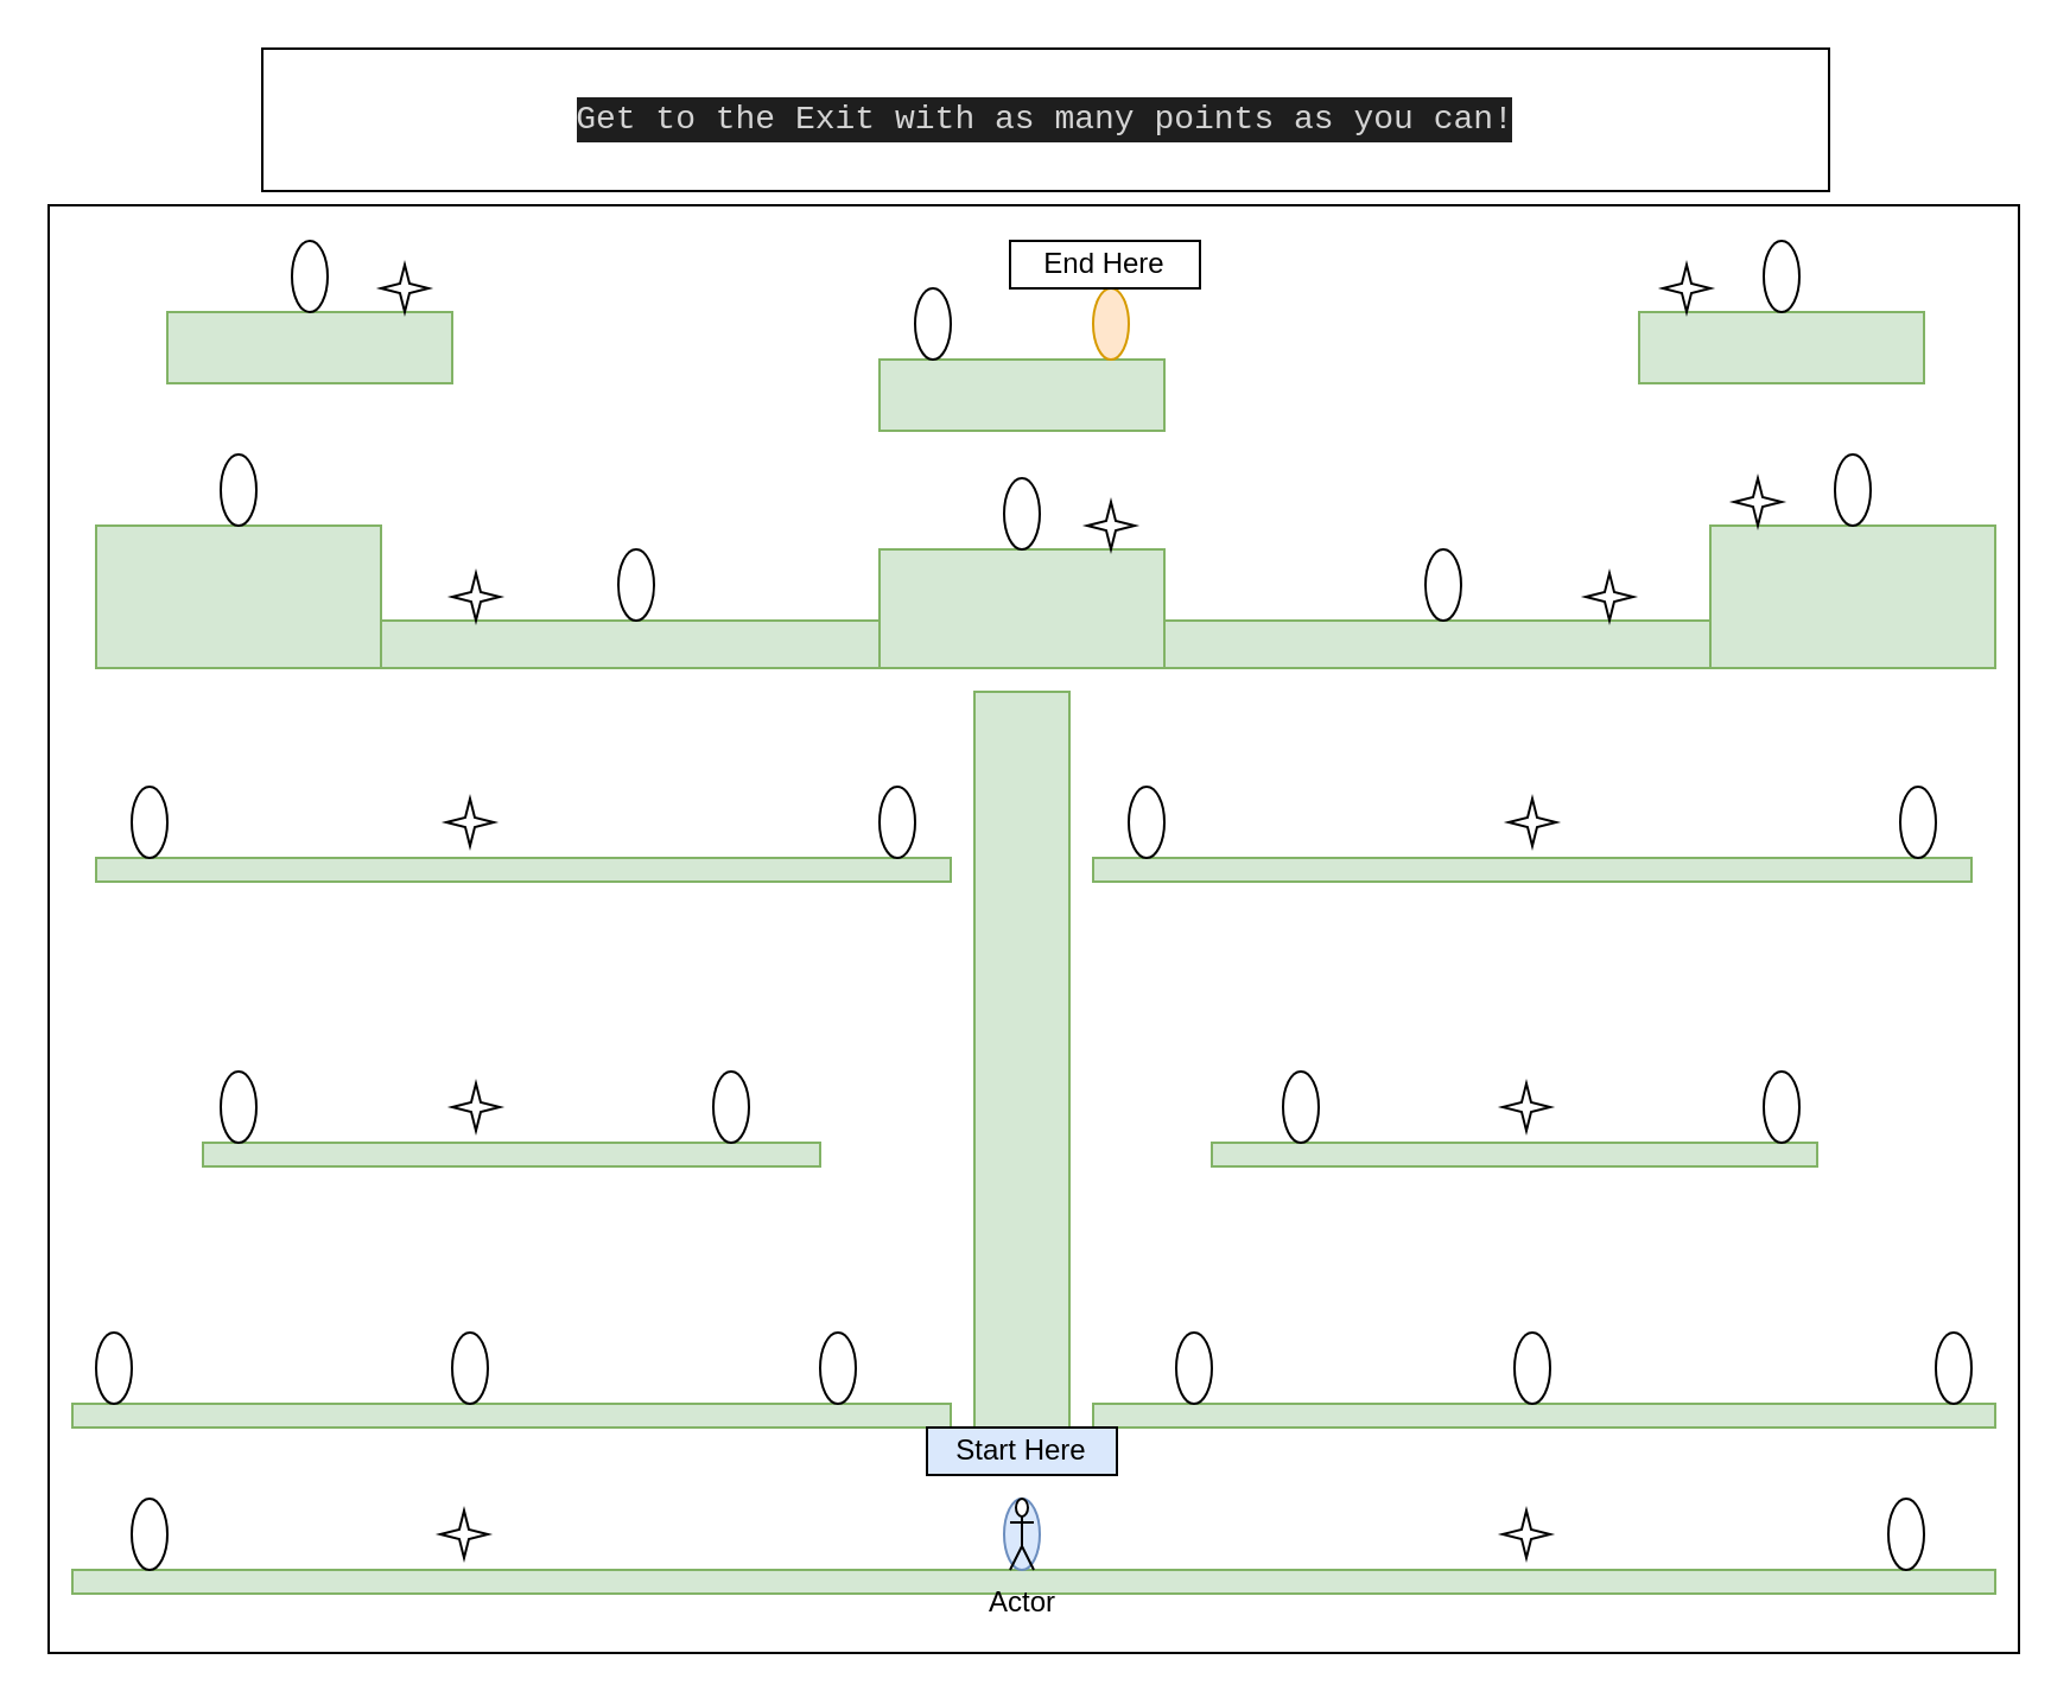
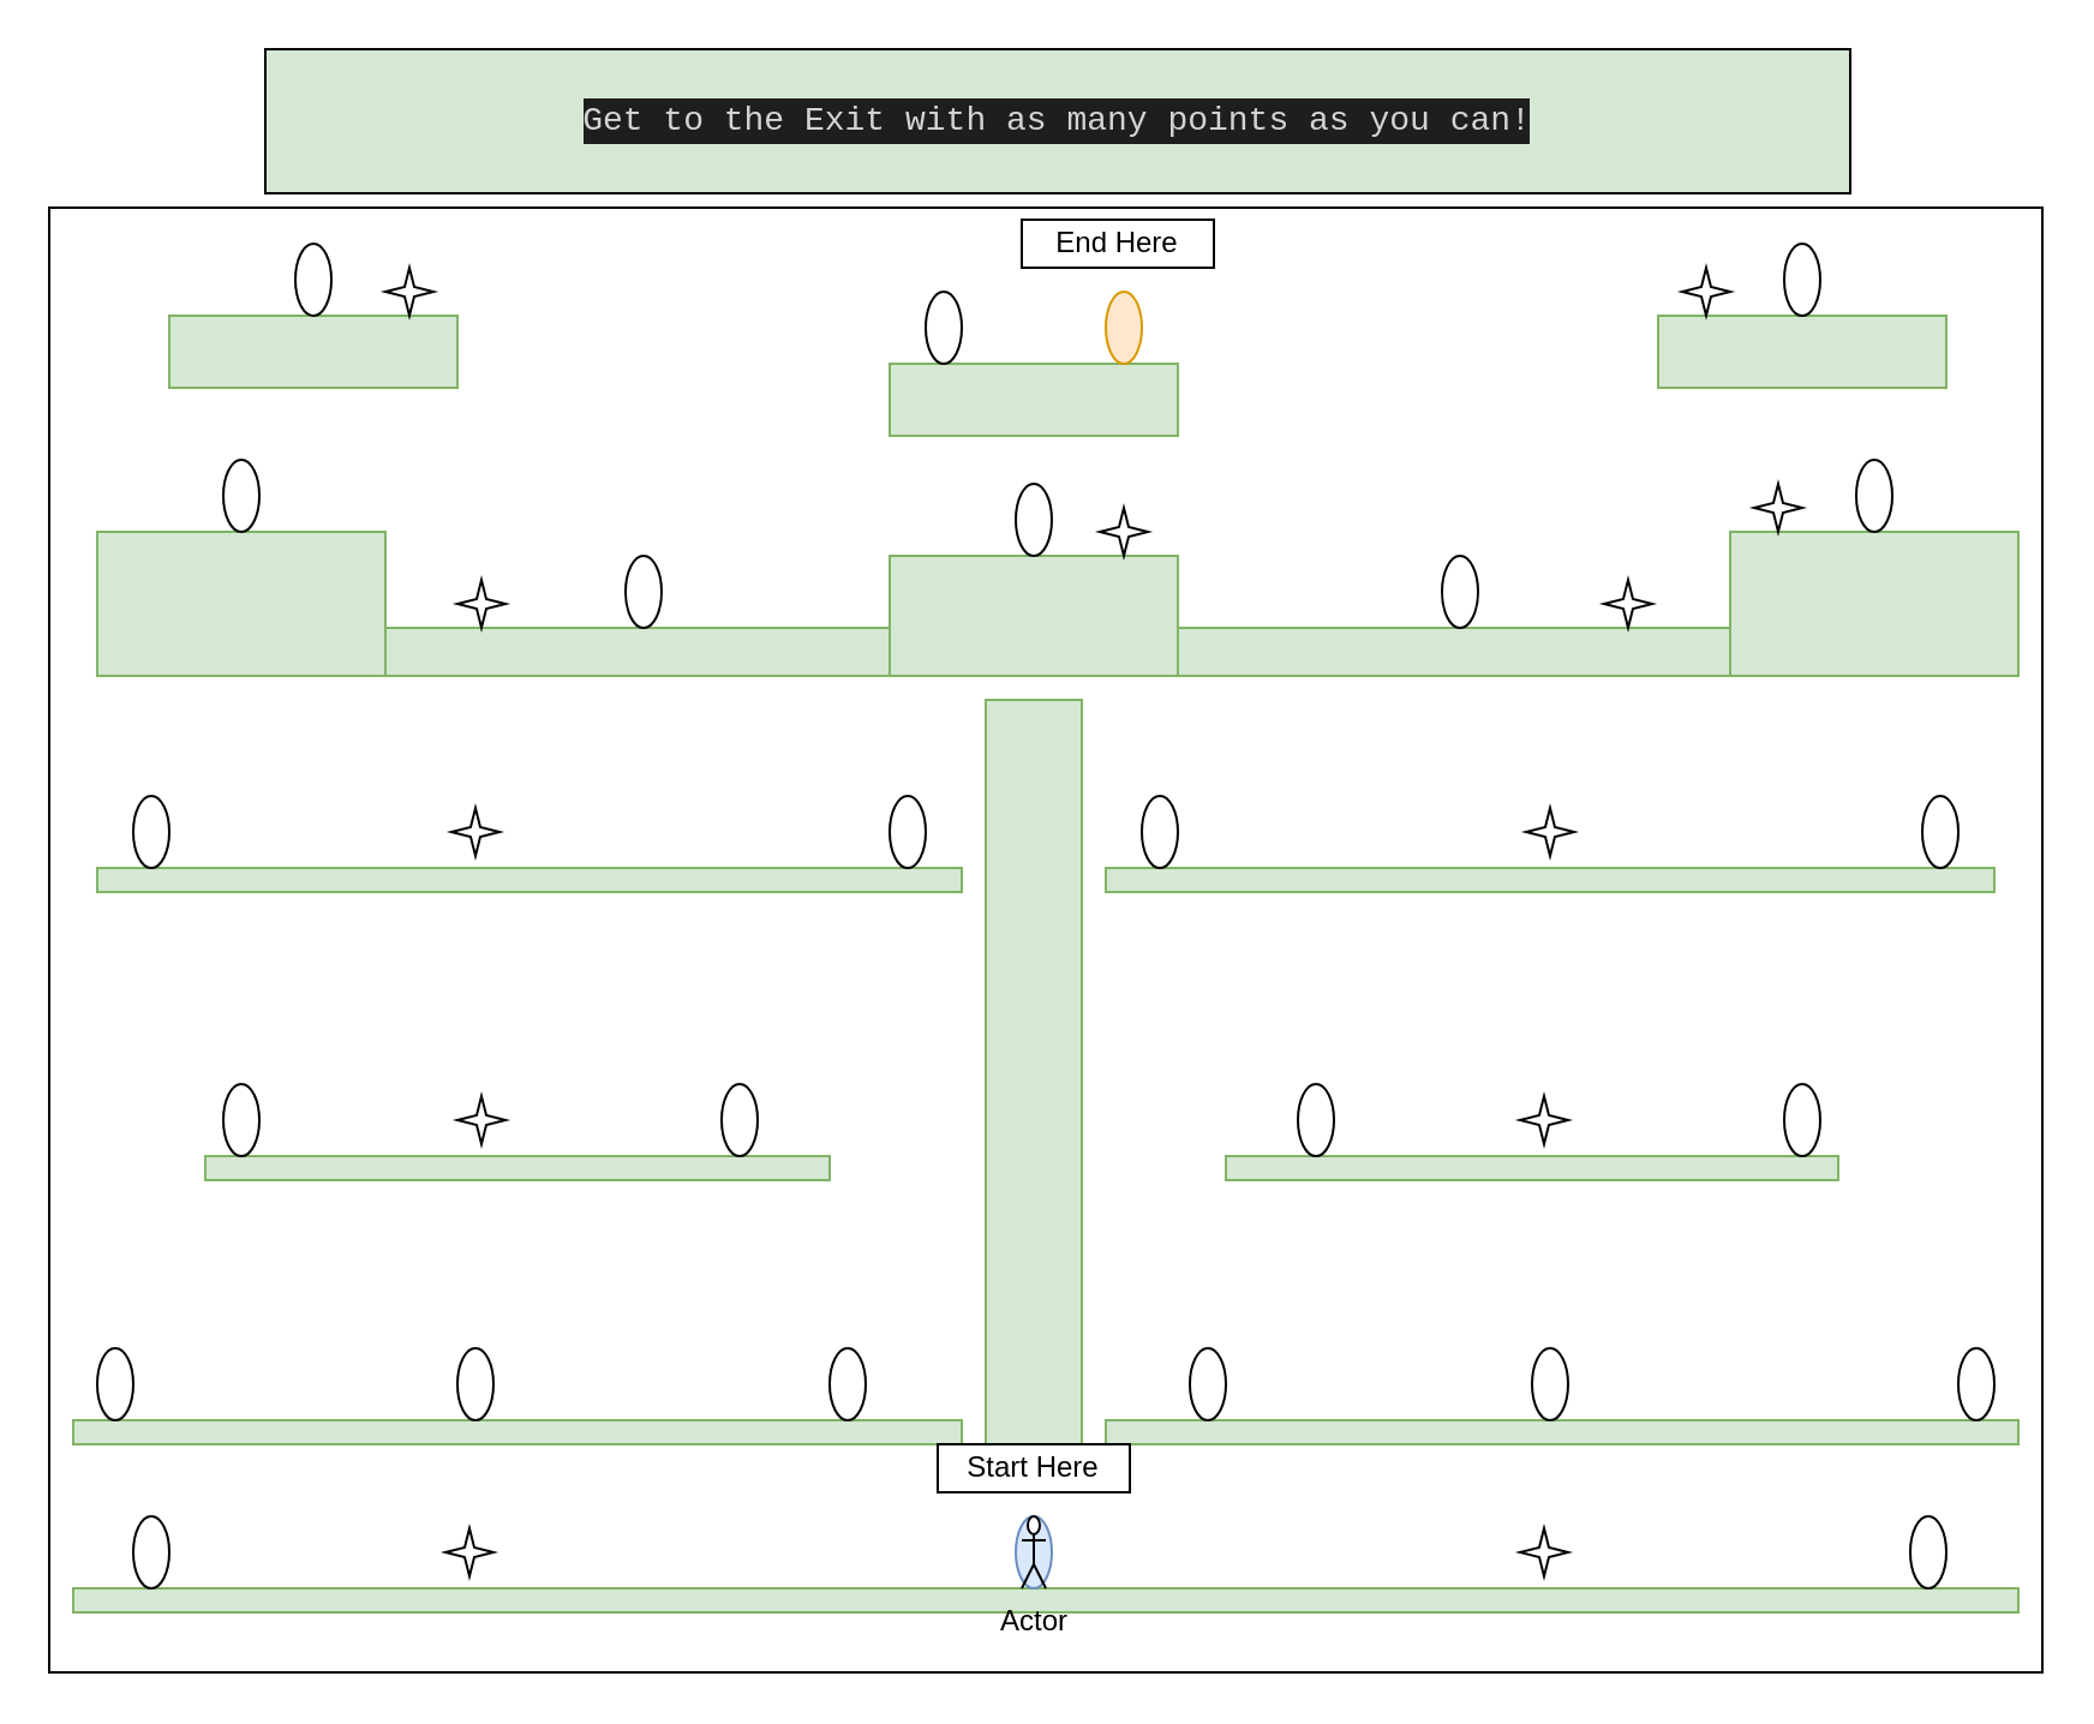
  <mxCell id="0" />
  <mxCell id="1" parent="0" />
  <mxCell id="2" value="" style="rounded=0;whiteSpace=wrap;html=1;" vertex="1" parent="1"><mxGeometry x="20" y="86" width="830" height="610" as="geometry" /></mxCell>
  <mxCell id="3" value="" style="rounded=0;whiteSpace=wrap;html=1;fillColor=#d5e8d4;strokeColor=#82b366;" vertex="1" parent="1"><mxGeometry x="30" y="661" width="810" height="10" as="geometry" /></mxCell>
  <mxCell id="4" value="" style="rounded=0;whiteSpace=wrap;html=1;fillColor=#d5e8d4;strokeColor=#82b366;" vertex="1" parent="1"><mxGeometry x="30" y="591" width="370" height="10" as="geometry" /></mxCell>
  <mxCell id="5" value="" style="rounded=0;whiteSpace=wrap;html=1;fillColor=#d5e8d4;strokeColor=#82b366;" vertex="1" parent="1"><mxGeometry x="460" y="591" width="380" height="10" as="geometry" /></mxCell>
  <mxCell id="6" value="" style="rounded=0;whiteSpace=wrap;html=1;fillColor=#d5e8d4;strokeColor=#82b366;" vertex="1" parent="1"><mxGeometry x="410" y="291" width="40" height="330" as="geometry" /></mxCell>
  <mxCell id="7" value="" style="rounded=0;whiteSpace=wrap;html=1;fillColor=#d5e8d4;strokeColor=#82b366;" vertex="1" parent="1"><mxGeometry x="40" y="261" width="800" height="20" as="geometry" /></mxCell>
  <mxCell id="8" value="" style="rounded=0;whiteSpace=wrap;html=1;fillColor=#d5e8d4;strokeColor=#82b366;" vertex="1" parent="1"><mxGeometry x="40" y="221" width="120" height="60" as="geometry" /></mxCell>
  <mxCell id="9" value="" style="rounded=0;whiteSpace=wrap;html=1;fillColor=#d5e8d4;strokeColor=#82b366;" vertex="1" parent="1"><mxGeometry x="720" y="221" width="120" height="60" as="geometry" /></mxCell>
  <mxCell id="10" value="" style="rounded=0;whiteSpace=wrap;html=1;fillColor=#d5e8d4;strokeColor=#82b366;" vertex="1" parent="1"><mxGeometry x="370" y="231" width="120" height="50" as="geometry" /></mxCell>
  <mxCell id="11" value="" style="rounded=0;whiteSpace=wrap;html=1;fillColor=#d5e8d4;strokeColor=#82b366;" vertex="1" parent="1"><mxGeometry x="690" y="131" width="120" height="30" as="geometry" /></mxCell>
  <mxCell id="12" value="" style="rounded=0;whiteSpace=wrap;html=1;fillColor=#d5e8d4;strokeColor=#82b366;" vertex="1" parent="1"><mxGeometry x="70" y="131" width="120" height="30" as="geometry" /></mxCell>
  <mxCell id="13" value="" style="rounded=0;whiteSpace=wrap;html=1;fillColor=#d5e8d4;strokeColor=#82b366;" vertex="1" parent="1"><mxGeometry x="370" y="151" width="120" height="30" as="geometry" /></mxCell>
  <mxCell id="14" value="" style="rounded=0;whiteSpace=wrap;html=1;fillColor=#d5e8d4;strokeColor=#82b366;" vertex="1" parent="1"><mxGeometry x="510" y="481" width="255" height="10" as="geometry" /></mxCell>
  <mxCell id="15" value="" style="rounded=0;whiteSpace=wrap;html=1;fillColor=#d5e8d4;strokeColor=#82b366;" vertex="1" parent="1"><mxGeometry x="460" y="361" width="370" height="10" as="geometry" /></mxCell>
  <mxCell id="16" value="" style="rounded=0;whiteSpace=wrap;html=1;fillColor=#d5e8d4;strokeColor=#82b366;" vertex="1" parent="1"><mxGeometry x="85" y="481" width="260" height="10" as="geometry" /></mxCell>
  <mxCell id="17" value="" style="rounded=0;whiteSpace=wrap;html=1;fillColor=#d5e8d4;strokeColor=#82b366;" vertex="1" parent="1"><mxGeometry x="40" y="361" width="360" height="10" as="geometry" /></mxCell>
  <mxCell id="18" value="" style="ellipse;whiteSpace=wrap;html=1;" vertex="1" parent="1"><mxGeometry x="55" y="331" width="15" height="30" as="geometry" /></mxCell>
  <mxCell id="19" value="" style="ellipse;whiteSpace=wrap;html=1;" vertex="1" parent="1"><mxGeometry x="92.5" y="451" width="15" height="30" as="geometry" /></mxCell>
  <mxCell id="20" value="" style="ellipse;whiteSpace=wrap;html=1;" vertex="1" parent="1"><mxGeometry x="40" y="561" width="15" height="30" as="geometry" /></mxCell>
  <mxCell id="21" value="" style="ellipse;whiteSpace=wrap;html=1;" vertex="1" parent="1"><mxGeometry x="800" y="331" width="15" height="30" as="geometry" /></mxCell>
  <mxCell id="22" value="" style="ellipse;whiteSpace=wrap;html=1;" vertex="1" parent="1"><mxGeometry x="742.5" y="451" width="15" height="30" as="geometry" /></mxCell>
  <mxCell id="23" value="" style="ellipse;whiteSpace=wrap;html=1;" vertex="1" parent="1"><mxGeometry x="815" y="561" width="15" height="30" as="geometry" /></mxCell>
  <mxCell id="24" value="" style="ellipse;whiteSpace=wrap;html=1;" vertex="1" parent="1"><mxGeometry x="92.5" y="191" width="15" height="30" as="geometry" /></mxCell>
  <mxCell id="25" value="" style="ellipse;whiteSpace=wrap;html=1;" vertex="1" parent="1"><mxGeometry x="422.5" y="201" width="15" height="30" as="geometry" /></mxCell>
  <mxCell id="26" value="" style="ellipse;whiteSpace=wrap;html=1;fillColor=#dae8fc;strokeColor=#6c8ebf;" vertex="1" parent="1"><mxGeometry x="422.5" y="631" width="15" height="30" as="geometry" /></mxCell>
  <mxCell id="27" value="" style="ellipse;whiteSpace=wrap;html=1;" vertex="1" parent="1"><mxGeometry x="772.5" y="191" width="15" height="30" as="geometry" /></mxCell>
  <mxCell id="28" value="" style="ellipse;whiteSpace=wrap;html=1;" vertex="1" parent="1"><mxGeometry x="795" y="631" width="15" height="30" as="geometry" /></mxCell>
  <mxCell id="29" value="" style="ellipse;whiteSpace=wrap;html=1;fillColor=#ffe6cc;strokeColor=#d79b00;" vertex="1" parent="1"><mxGeometry x="460" y="121" width="15" height="30" as="geometry" /></mxCell>
  <mxCell id="30" value="" style="ellipse;whiteSpace=wrap;html=1;" vertex="1" parent="1"><mxGeometry x="122.5" y="101" width="15" height="30" as="geometry" /></mxCell>
  <mxCell id="31" value="" style="ellipse;whiteSpace=wrap;html=1;" vertex="1" parent="1"><mxGeometry x="742.5" y="101" width="15" height="30" as="geometry" /></mxCell>
  <mxCell id="32" value="" style="ellipse;whiteSpace=wrap;html=1;" vertex="1" parent="1"><mxGeometry x="55" y="631" width="15" height="30" as="geometry" /></mxCell>
  <mxCell id="33" value="" style="ellipse;whiteSpace=wrap;html=1;" vertex="1" parent="1"><mxGeometry x="300" y="451" width="15" height="30" as="geometry" /></mxCell>
  <mxCell id="34" value="" style="ellipse;whiteSpace=wrap;html=1;" vertex="1" parent="1"><mxGeometry x="385" y="121" width="15" height="30" as="geometry" /></mxCell>
  <mxCell id="35" value="" style="ellipse;whiteSpace=wrap;html=1;" vertex="1" parent="1"><mxGeometry x="345" y="561" width="15" height="30" as="geometry" /></mxCell>
  <mxCell id="36" value="" style="ellipse;whiteSpace=wrap;html=1;" vertex="1" parent="1"><mxGeometry x="475" y="331" width="15" height="30" as="geometry" /></mxCell>
  <mxCell id="37" value="" style="ellipse;whiteSpace=wrap;html=1;" vertex="1" parent="1"><mxGeometry x="540" y="451" width="15" height="30" as="geometry" /></mxCell>
  <mxCell id="38" value="" style="ellipse;whiteSpace=wrap;html=1;" vertex="1" parent="1"><mxGeometry x="495" y="561" width="15" height="30" as="geometry" /></mxCell>
  <mxCell id="39" value="Actor" style="shape=umlActor;verticalLabelPosition=bottom;verticalAlign=top;html=1;outlineConnect=0;" vertex="1" parent="1"><mxGeometry x="425" y="631" width="10" height="30" as="geometry" /></mxCell>
  <mxCell id="40" value="" style="ellipse;whiteSpace=wrap;html=1;" vertex="1" parent="1"><mxGeometry x="637.5" y="561" width="15" height="30" as="geometry" /></mxCell>
  <mxCell id="41" value="" style="ellipse;whiteSpace=wrap;html=1;" vertex="1" parent="1"><mxGeometry x="260" y="231" width="15" height="30" as="geometry" /></mxCell>
  <mxCell id="42" value="" style="ellipse;whiteSpace=wrap;html=1;" vertex="1" parent="1"><mxGeometry x="600" y="231" width="15" height="30" as="geometry" /></mxCell>
  <mxCell id="43" value="" style="ellipse;whiteSpace=wrap;html=1;" vertex="1" parent="1"><mxGeometry x="370" y="331" width="15" height="30" as="geometry" /></mxCell>
  <mxCell id="44" value="" style="ellipse;whiteSpace=wrap;html=1;" vertex="1" parent="1"><mxGeometry x="190" y="561" width="15" height="30" as="geometry" /></mxCell>
  <mxCell id="45" value="" style="verticalLabelPosition=bottom;verticalAlign=top;html=1;shape=mxgraph.basic.4_point_star_2;dx=0.8;" vertex="1" parent="1"><mxGeometry x="190" y="241" width="20" height="20" as="geometry" /></mxCell>
  <mxCell id="46" value="" style="verticalLabelPosition=bottom;verticalAlign=top;html=1;shape=mxgraph.basic.4_point_star_2;dx=0.8;" vertex="1" parent="1"><mxGeometry x="185" y="636" width="20" height="20" as="geometry" /></mxCell>
  <mxCell id="47" value="" style="verticalLabelPosition=bottom;verticalAlign=top;html=1;shape=mxgraph.basic.4_point_star_2;dx=0.8;" vertex="1" parent="1"><mxGeometry x="632.5" y="636" width="20" height="20" as="geometry" /></mxCell>
  <mxCell id="48" value="" style="verticalLabelPosition=bottom;verticalAlign=top;html=1;shape=mxgraph.basic.4_point_star_2;dx=0.8;" vertex="1" parent="1"><mxGeometry x="667.5" y="241" width="20" height="20" as="geometry" /></mxCell>
  <mxCell id="49" value="" style="verticalLabelPosition=bottom;verticalAlign=top;html=1;shape=mxgraph.basic.4_point_star_2;dx=0.8;" vertex="1" parent="1"><mxGeometry x="187.5" y="336" width="20" height="20" as="geometry" /></mxCell>
  <mxCell id="50" value="" style="verticalLabelPosition=bottom;verticalAlign=top;html=1;shape=mxgraph.basic.4_point_star_2;dx=0.8;" vertex="1" parent="1"><mxGeometry x="635" y="336" width="20" height="20" as="geometry" /></mxCell>
  <mxCell id="51" value="" style="verticalLabelPosition=bottom;verticalAlign=top;html=1;shape=mxgraph.basic.4_point_star_2;dx=0.8;" vertex="1" parent="1"><mxGeometry x="190" y="456" width="20" height="20" as="geometry" /></mxCell>
  <mxCell id="52" value="" style="verticalLabelPosition=bottom;verticalAlign=top;html=1;shape=mxgraph.basic.4_point_star_2;dx=0.8;" vertex="1" parent="1"><mxGeometry x="632.5" y="456" width="20" height="20" as="geometry" /></mxCell>
  <mxCell id="53" value="" style="verticalLabelPosition=bottom;verticalAlign=top;html=1;shape=mxgraph.basic.4_point_star_2;dx=0.8;" vertex="1" parent="1"><mxGeometry x="730" y="201" width="20" height="20" as="geometry" /></mxCell>
  <mxCell id="54" value="" style="verticalLabelPosition=bottom;verticalAlign=top;html=1;shape=mxgraph.basic.4_point_star_2;dx=0.8;" vertex="1" parent="1"><mxGeometry x="457.5" y="211" width="20" height="20" as="geometry" /></mxCell>
  <mxCell id="55" value="" style="verticalLabelPosition=bottom;verticalAlign=top;html=1;shape=mxgraph.basic.4_point_star_2;dx=0.8;" vertex="1" parent="1"><mxGeometry x="160" y="111" width="20" height="20" as="geometry" /></mxCell>
  <mxCell id="56" value="" style="verticalLabelPosition=bottom;verticalAlign=top;html=1;shape=mxgraph.basic.4_point_star_2;dx=0.8;" vertex="1" parent="1"><mxGeometry x="700" y="111" width="20" height="20" as="geometry" /></mxCell>
- <mxCell id="57" value="Start Here" style="rounded=0;whiteSpace=wrap;html=1;fillColor=#dae8fc;" vertex="1" parent="1"><mxGeometry x="390" y="601" width="80" height="20" as="geometry" /></mxCell>
- <mxCell id="58" value="End Here" style="rounded=0;whiteSpace=wrap;html=1;" vertex="1" parent="1"><mxGeometry x="425" y="101" width="80" height="20" as="geometry" /></mxCell>
- <mxCell id="59" value="&lt;div style=&quot;color: rgb(212 , 212 , 212) ; background-color: rgb(30 , 30 , 30) ; font-family: &amp;#34;consolas&amp;#34; , &amp;#34;courier new&amp;#34; , monospace ; font-size: 14px ; line-height: 19px&quot;&gt;Get to the Exit with as many points as you can!&lt;/div&gt;" style="rounded=0;whiteSpace=wrap;html=1;" vertex="1" parent="1"><mxGeometry x="110" y="20" width="660" height="60" as="geometry" /></mxCell>
+ <mxCell id="57" value="Start Here" style="rounded=0;whiteSpace=wrap;html=1;" vertex="1" parent="1"><mxGeometry x="390" y="601" width="80" height="20" as="geometry" /></mxCell>
+ <mxCell id="58" value="End Here" style="rounded=0;whiteSpace=wrap;html=1;" vertex="1" parent="1"><mxGeometry x="425" y="91" width="80" height="20" as="geometry" /></mxCell>
+ <mxCell id="59" value="&lt;div style=&quot;color: rgb(212 , 212 , 212) ; background-color: rgb(30 , 30 , 30) ; font-family: &amp;#34;consolas&amp;#34; , &amp;#34;courier new&amp;#34; , monospace ; font-size: 14px ; line-height: 19px&quot;&gt;Get to the Exit with as many points as you can!&lt;/div&gt;" style="rounded=0;whiteSpace=wrap;html=1;fillColor=#d5e8d4;" vertex="1" parent="1"><mxGeometry x="110" y="20" width="660" height="60" as="geometry" /></mxCell>
